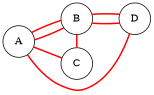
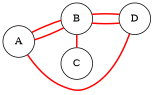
  graph {
    rankdir=LR
    node [fixedsize=true]
    edge [color=red style=bold]
    B [height=0.6 width=0.6]
    C [height=0.6 width=0.6]
    D [height=0.6 width=0.6]
    A [height=0.6 width=0.6]
    subgraph sub_1 {
      rank=same
      B
      C
    }
    B -- C
    B -- D
    B -- D
    A -- B
    A -- B
-   A -- C
    A -- D
  }
